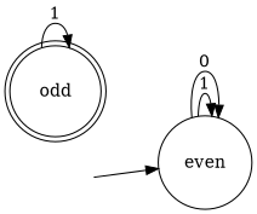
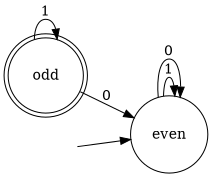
  digraph {
    rankdir=LR
    n1 [label=<<TABLE BORDER="0" CELLBORDER="0" CELLSPACING="0"><TR><TD>odd</TD></TR></TABLE>> shape=doublecircle]
    n2 [label=<<TABLE BORDER="0" CELLBORDER="0" CELLSPACING="0"><TR><TD>even</TD></TR></TABLE>> shape=circle]
    n3 [label=<<TABLE BORDER="0" CELLBORDER="" CELLSPACING="0"><TR><TD>_nil</TD></TR></TABLE>> style=invis]
    n1 -> n1 [label=1]
+   n1 -> n2 [label=0]
    n2 -> n2 [label=1]
    n2 -> n2 [label=0]
    n3 -> n2
  }
